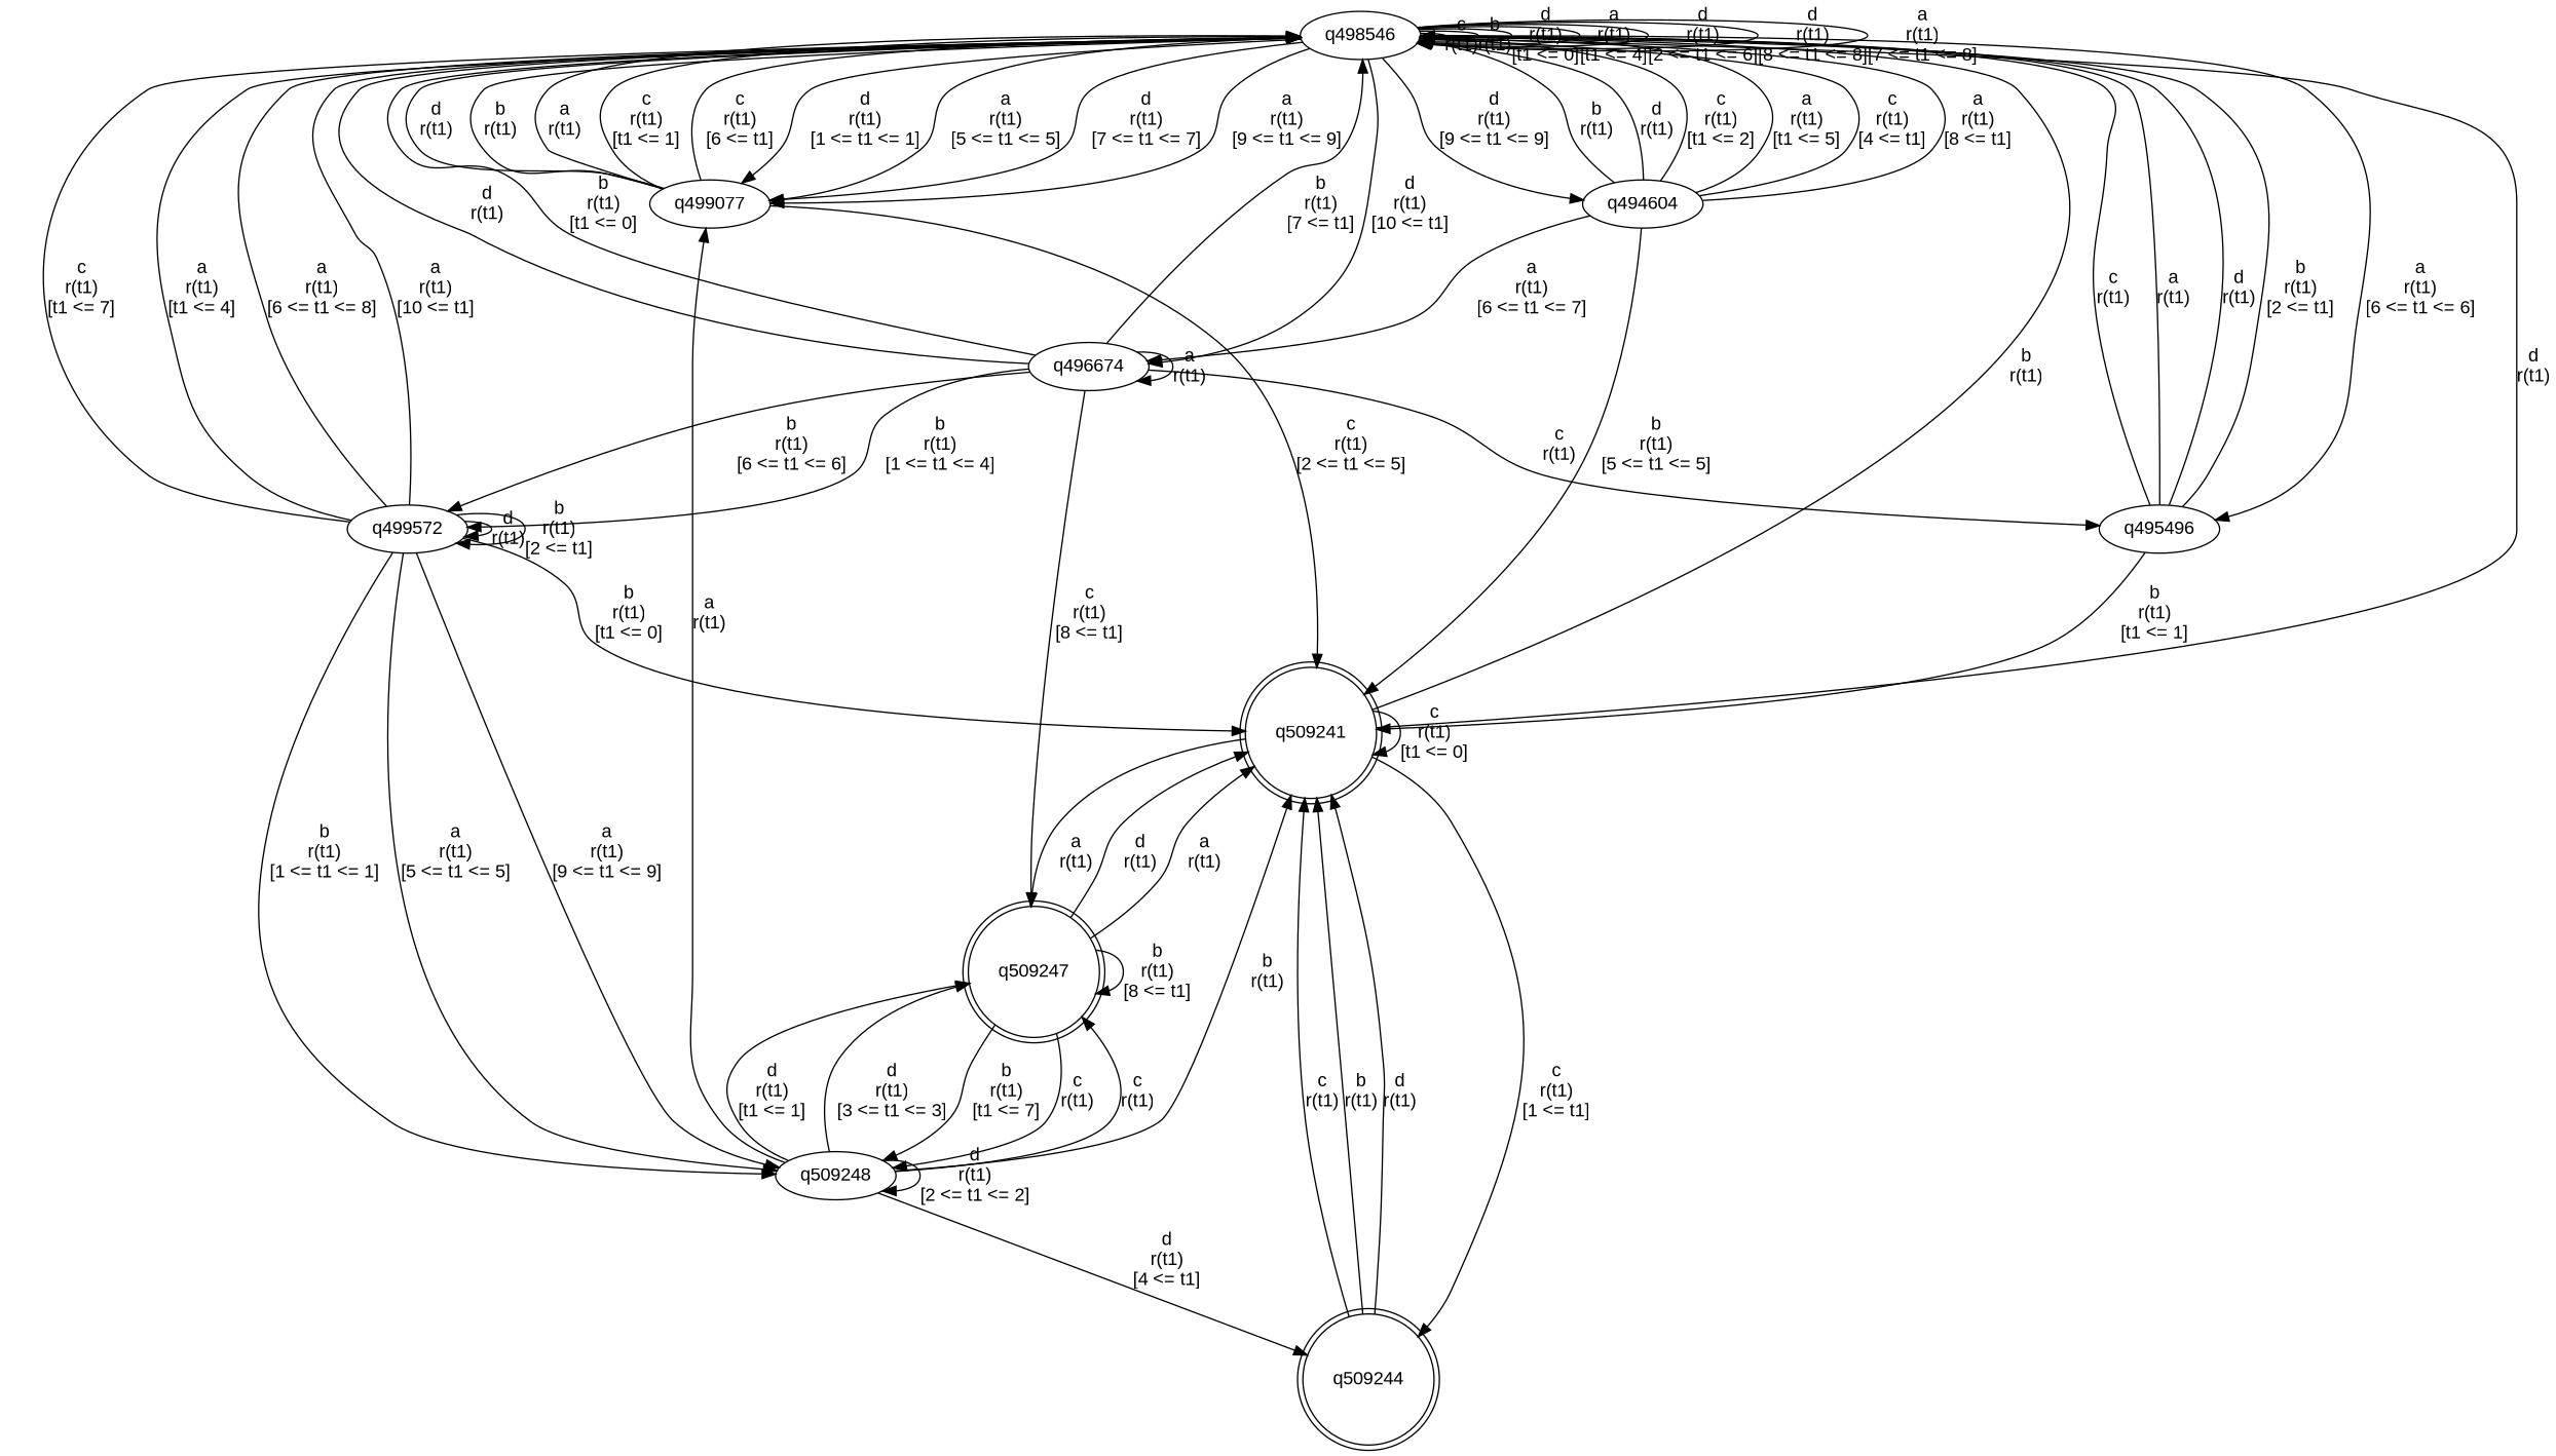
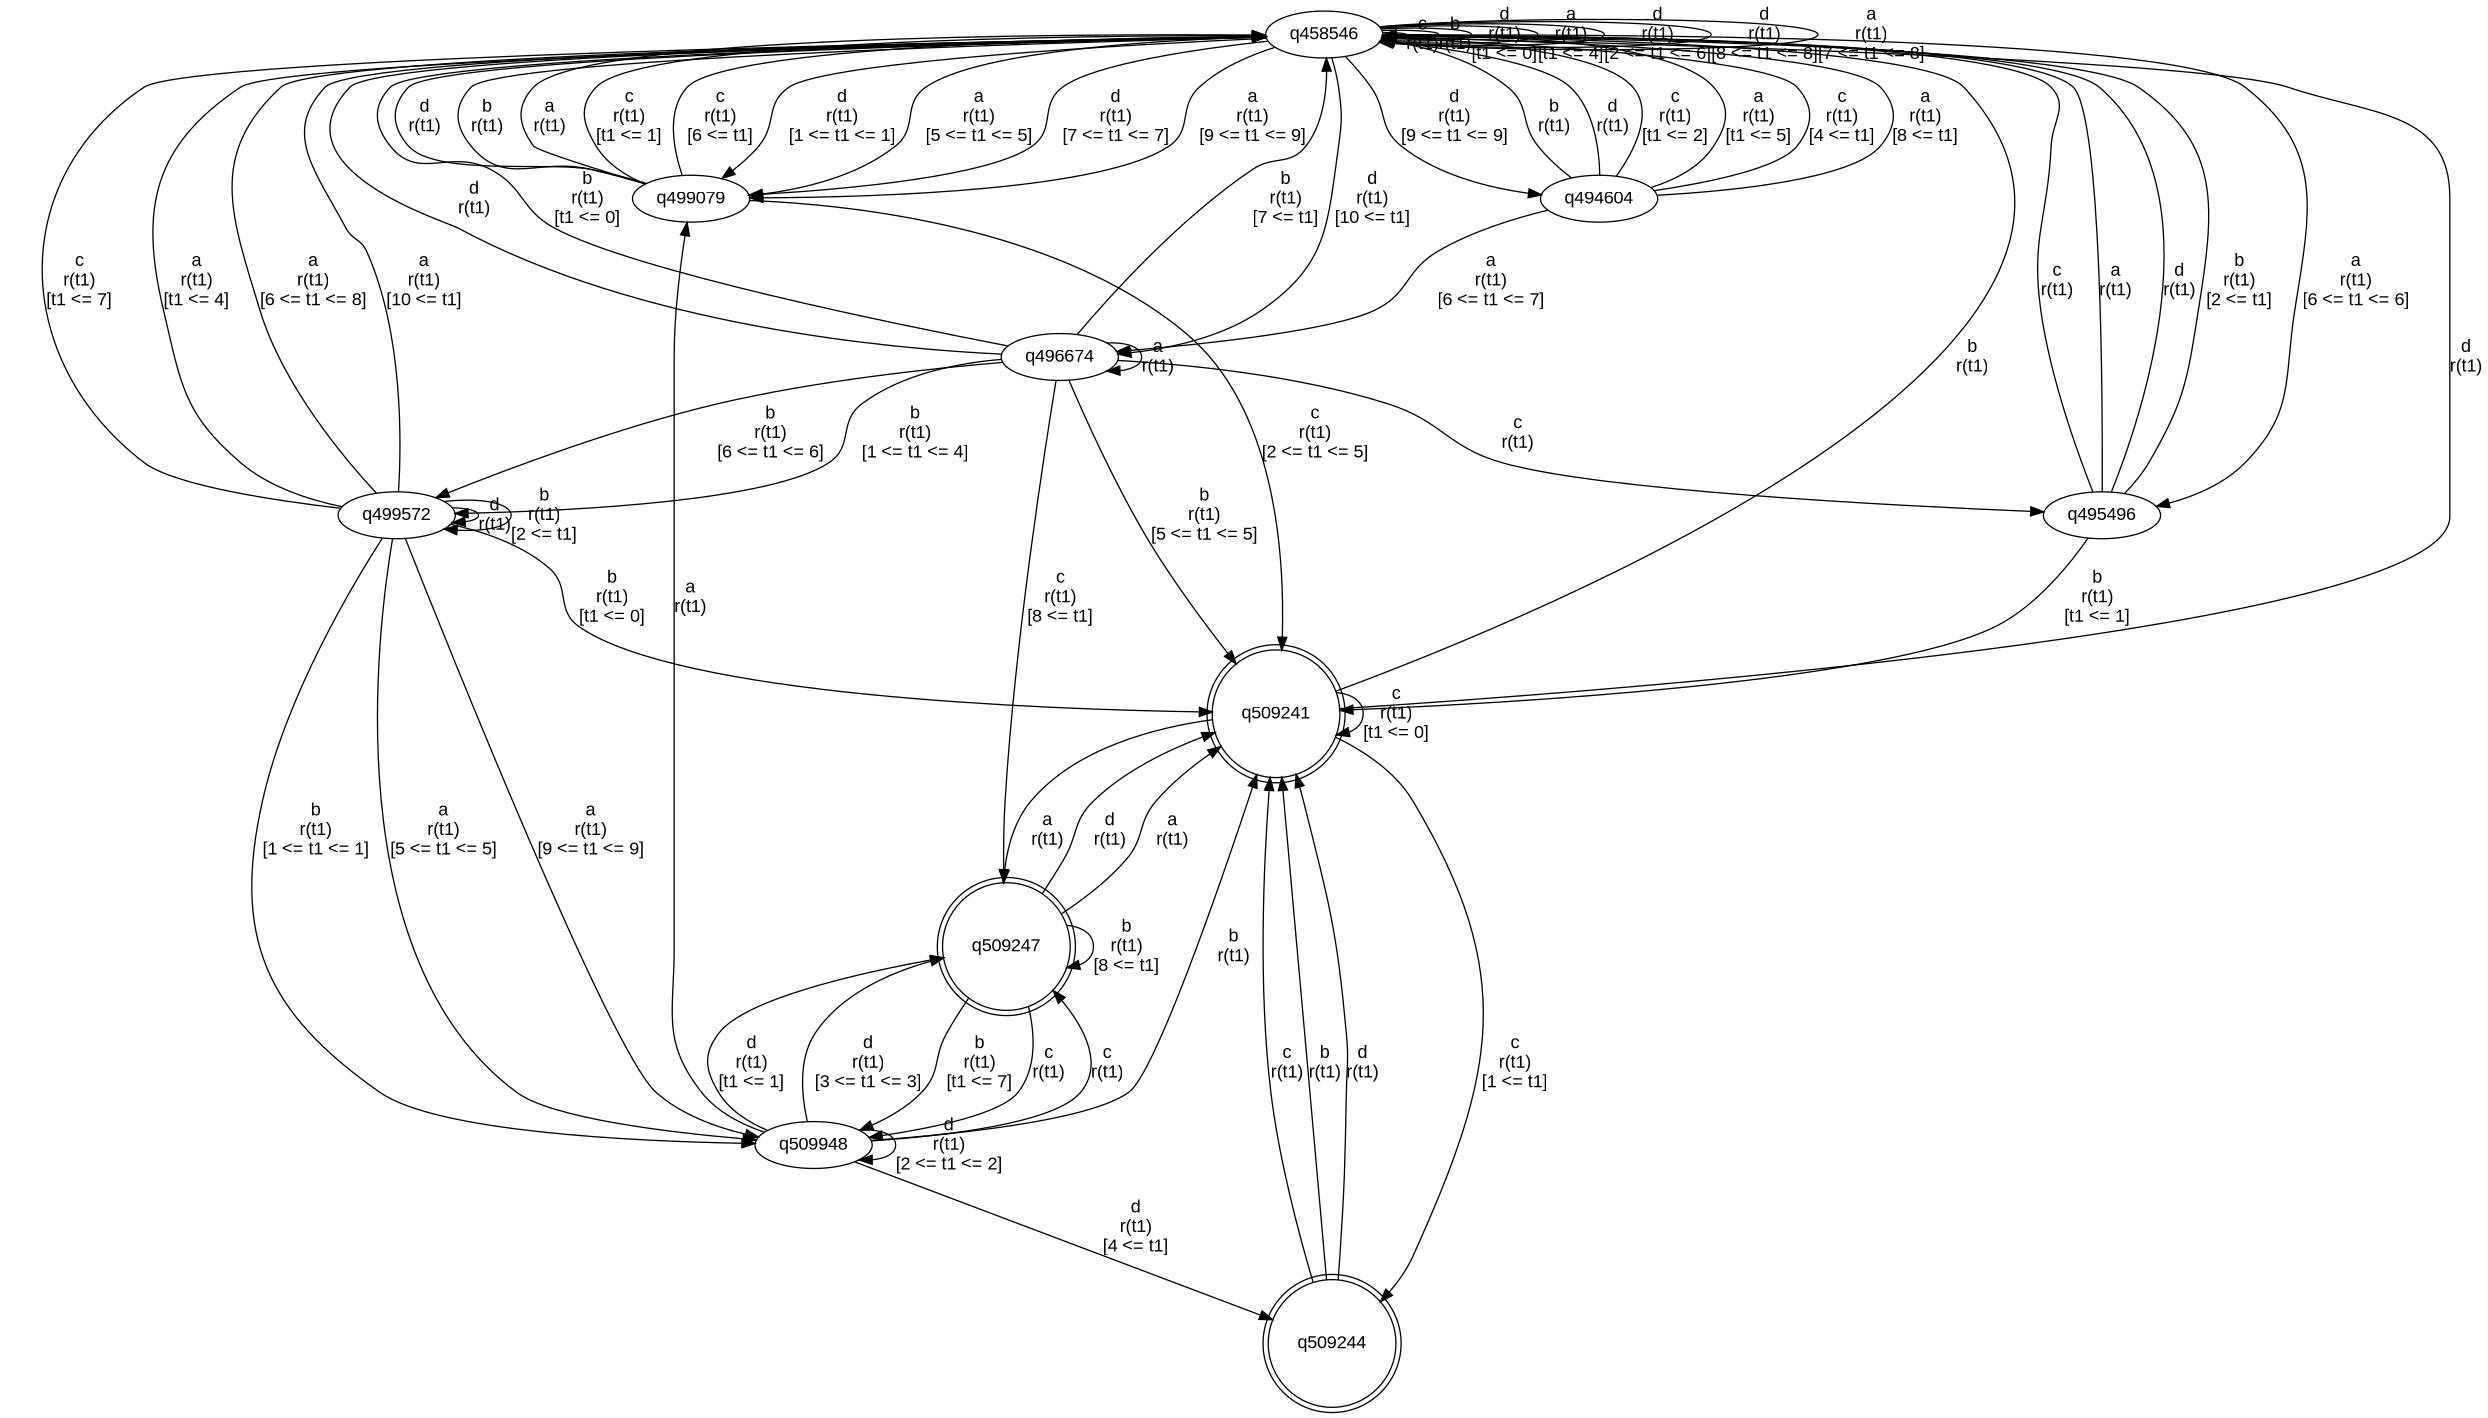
  digraph {
    fontname="Liberation Sans"
    node [fontname="Liberation Sans"]
    edge [fontname="Liberation Sans"]
-   n1 [label=q498546]
-   n2 [label=q499077]
+   n1 [label=q458546]
+   n2 [label=q499079]
    n3 [label=q495496]
    n4 [label=q494604]
    n5 [label=q496674]
    n6 [label=q509241 shape=doublecircle]
    n7 [label=q499572]
-   n8 [label=q509248]
+   n8 [label=q509948]
    n9 [label=q509247 shape=doublecircle]
    n10 [label=q509244 shape=doublecircle]
    n1 -> n1 [label="c\nr(t1)\n"]
    n1 -> n1 [label="b\nr(t1)\n"]
    n1 -> n1 [label="d\nr(t1)\n[t1 <= 0]"]
    n1 -> n1 [label="a\nr(t1)\n[t1 <= 4]"]
    n1 -> n1 [label="d\nr(t1)\n[2 <= t1 <= 6]"]
    n1 -> n1 [label="d\nr(t1)\n[8 <= t1 <= 8]"]
    n1 -> n1 [label="a\nr(t1)\n[7 <= t1 <= 8]"]
    n1 -> n2 [label="d\nr(t1)\n[1 <= t1 <= 1]"]
    n1 -> n2 [label="a\nr(t1)\n[5 <= t1 <= 5]"]
    n1 -> n2 [label="d\nr(t1)\n[7 <= t1 <= 7]"]
    n1 -> n2 [label="a\nr(t1)\n[9 <= t1 <= 9]"]
    n1 -> n3 [label="a\nr(t1)\n[6 <= t1 <= 6]"]
    n1 -> n4 [label="d\nr(t1)\n[9 <= t1 <= 9]"]
    n1 -> n5 [label="d\nr(t1)\n[10 <= t1]"]
    n2 -> n1 [label="d\nr(t1)\n"]
    n2 -> n1 [label="b\nr(t1)\n"]
    n2 -> n1 [label="a\nr(t1)\n"]
    n2 -> n1 [label="c\nr(t1)\n[t1 <= 1]"]
    n2 -> n1 [label="c\nr(t1)\n[6 <= t1]"]
    n2 -> n6 [label="c\nr(t1)\n[2 <= t1 <= 5]"]
    n3 -> n1 [label="c\nr(t1)\n"]
    n3 -> n1 [label="a\nr(t1)\n"]
    n3 -> n1 [label="d\nr(t1)\n"]
    n3 -> n1 [label="b\nr(t1)\n[2 <= t1]"]
    n3 -> n6 [label="b\nr(t1)\n[t1 <= 1]"]
    n4 -> n1 [label="b\nr(t1)\n"]
    n4 -> n1 [label="d\nr(t1)\n"]
    n4 -> n1 [label="c\nr(t1)\n[t1 <= 2]"]
    n4 -> n1 [label="a\nr(t1)\n[t1 <= 5]"]
    n4 -> n1 [label="c\nr(t1)\n[4 <= t1]"]
    n4 -> n1 [label="a\nr(t1)\n[8 <= t1]"]
    n4 -> n5 [label="a\nr(t1)\n[6 <= t1 <= 7]"]
    n5 -> n1 [label="d\nr(t1)\n"]
    n5 -> n1 [label="b\nr(t1)\n[t1 <= 0]"]
    n5 -> n1 [label="b\nr(t1)\n[7 <= t1]"]
    n5 -> n3 [label="c\nr(t1)\n"]
    n5 -> n5 [label="a\nr(t1)\n"]
-   n4 -> n6 [label="b\nr(t1)\n[5 <= t1 <= 5]"]
+   n5 -> n6 [label="b\nr(t1)\n[5 <= t1 <= 5]"]
    n5 -> n7 [label="b\nr(t1)\n[1 <= t1 <= 4]"]
    n5 -> n7 [label="b\nr(t1)\n[6 <= t1 <= 6]"]
    n5 -> n9 [label="c\nr(t1)\n[8 <= t1]"]
    n6 -> n1 [label="d\nr(t1)\n"]
    n6 -> n1 [label="b\nr(t1)\n"]
    n6 -> n6 [label="c\nr(t1)\n[t1 <= 0]"]
    n6 -> n9 [label="a\nr(t1)\n"]
    n6 -> n10 [label="c\nr(t1)\n[1 <= t1]"]
    n7 -> n1 [label="c\nr(t1)\n[t1 <= 7]"]
    n7 -> n1 [label="a\nr(t1)\n[t1 <= 4]"]
    n7 -> n1 [label="a\nr(t1)\n[6 <= t1 <= 8]"]
    n7 -> n1 [label="a\nr(t1)\n[10 <= t1]"]
    n7 -> n6 [label="b\nr(t1)\n[t1 <= 0]"]
    n7 -> n7 [label="d\nr(t1)\n"]
    n7 -> n7 [label="b\nr(t1)\n[2 <= t1]"]
    n7 -> n8 [label="b\nr(t1)\n[1 <= t1 <= 1]"]
    n7 -> n8 [label="a\nr(t1)\n[5 <= t1 <= 5]"]
    n7 -> n8 [label="a\nr(t1)\n[9 <= t1 <= 9]"]
    n8 -> n2 [label="a\nr(t1)\n"]
    n8 -> n6 [label="b\nr(t1)\n"]
    n8 -> n8 [label="d\nr(t1)\n[2 <= t1 <= 2]"]
    n8 -> n9 [label="c\nr(t1)\n"]
    n8 -> n9 [label="d\nr(t1)\n[t1 <= 1]"]
    n8 -> n9 [label="d\nr(t1)\n[3 <= t1 <= 3]"]
    n8 -> n10 [label="d\nr(t1)\n[4 <= t1]"]
    n9 -> n6 [label="d\nr(t1)\n"]
    n9 -> n6 [label="a\nr(t1)\n"]
    n9 -> n8 [label="c\nr(t1)\n"]
    n9 -> n8 [label="b\nr(t1)\n[t1 <= 7]"]
    n9 -> n9 [label="b\nr(t1)\n[8 <= t1]"]
    n10 -> n6 [label="c\nr(t1)\n"]
    n10 -> n6 [label="b\nr(t1)\n"]
    n10 -> n6 [label="d\nr(t1)\n"]
  }
